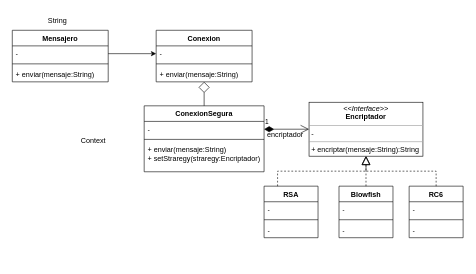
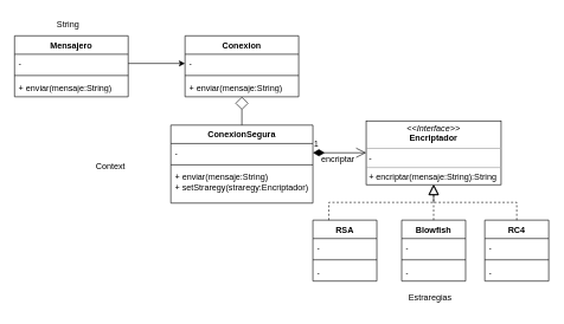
  <mxCell id="0" />
  <mxCell id="1" parent="0" />
  <mxCell id="2" value="Mensajero" style="swimlane;fontStyle=1;align=center;verticalAlign=top;childLayout=stackLayout;horizontal=1;startSize=26;horizontalStack=0;resizeParent=1;resizeParentMax=0;resizeLast=0;collapsible=1;marginBottom=0;whiteSpace=wrap;html=1;" vertex="1" parent="1"><mxGeometry x="20" y="50" width="160" height="86" as="geometry" /></mxCell>
  <mxCell id="3" value="-" style="text;strokeColor=none;fillColor=none;align=left;verticalAlign=top;spacingLeft=4;spacingRight=4;overflow=hidden;rotatable=0;points=[[0,0.5],[1,0.5]];portConstraint=eastwest;whiteSpace=wrap;html=1;" vertex="1" parent="2"><mxGeometry y="26" width="160" height="26" as="geometry" /></mxCell>
  <mxCell id="4" value="" style="line;strokeWidth=1;fillColor=none;align=left;verticalAlign=middle;spacingTop=-1;spacingLeft=3;spacingRight=3;rotatable=0;labelPosition=right;points=[];portConstraint=eastwest;strokeColor=inherit;" vertex="1" parent="2"><mxGeometry y="52" width="160" height="8" as="geometry" /></mxCell>
  <mxCell id="5" value="+ enviar(mensaje:String)" style="text;strokeColor=none;fillColor=none;align=left;verticalAlign=top;spacingLeft=4;spacingRight=4;overflow=hidden;rotatable=0;points=[[0,0.5],[1,0.5]];portConstraint=eastwest;whiteSpace=wrap;html=1;" vertex="1" parent="2"><mxGeometry y="60" width="160" height="26" as="geometry" /></mxCell>
  <mxCell id="6" value="Conexion" style="swimlane;fontStyle=1;align=center;verticalAlign=top;childLayout=stackLayout;horizontal=1;startSize=26;horizontalStack=0;resizeParent=1;resizeParentMax=0;resizeLast=0;collapsible=1;marginBottom=0;whiteSpace=wrap;html=1;" vertex="1" parent="1"><mxGeometry x="260" y="50" width="160" height="86" as="geometry" /></mxCell>
  <mxCell id="7" value="-" style="text;strokeColor=none;fillColor=none;align=left;verticalAlign=top;spacingLeft=4;spacingRight=4;overflow=hidden;rotatable=0;points=[[0,0.5],[1,0.5]];portConstraint=eastwest;whiteSpace=wrap;html=1;" vertex="1" parent="6"><mxGeometry y="26" width="160" height="26" as="geometry" /></mxCell>
  <mxCell id="8" value="" style="line;strokeWidth=1;fillColor=none;align=left;verticalAlign=middle;spacingTop=-1;spacingLeft=3;spacingRight=3;rotatable=0;labelPosition=right;points=[];portConstraint=eastwest;strokeColor=inherit;" vertex="1" parent="6"><mxGeometry y="52" width="160" height="8" as="geometry" /></mxCell>
  <mxCell id="9" value="+ enviar(mensaje:String)" style="text;strokeColor=none;fillColor=none;align=left;verticalAlign=top;spacingLeft=4;spacingRight=4;overflow=hidden;rotatable=0;points=[[0,0.5],[1,0.5]];portConstraint=eastwest;whiteSpace=wrap;html=1;" vertex="1" parent="6"><mxGeometry y="60" width="160" height="26" as="geometry" /></mxCell>
  <mxCell id="10" value="ConexionSegura" style="swimlane;fontStyle=1;align=center;verticalAlign=top;childLayout=stackLayout;horizontal=1;startSize=26;horizontalStack=0;resizeParent=1;resizeParentMax=0;resizeLast=0;collapsible=1;marginBottom=0;whiteSpace=wrap;html=1;" vertex="1" parent="1"><mxGeometry x="240" y="176" width="200" height="110" as="geometry" /></mxCell>
  <mxCell id="11" value="-" style="text;strokeColor=none;fillColor=none;align=left;verticalAlign=top;spacingLeft=4;spacingRight=4;overflow=hidden;rotatable=0;points=[[0,0.5],[1,0.5]];portConstraint=eastwest;whiteSpace=wrap;html=1;" vertex="1" parent="10"><mxGeometry y="26" width="200" height="26" as="geometry" /></mxCell>
  <mxCell id="12" value="" style="line;strokeWidth=1;fillColor=none;align=left;verticalAlign=middle;spacingTop=-1;spacingLeft=3;spacingRight=3;rotatable=0;labelPosition=right;points=[];portConstraint=eastwest;strokeColor=inherit;" vertex="1" parent="10"><mxGeometry y="52" width="200" height="8" as="geometry" /></mxCell>
  <mxCell id="13" value="+ enviar(mensaje:String)&lt;br&gt;+ setStraregy(straregy:Encriptador)" style="text;strokeColor=none;fillColor=none;align=left;verticalAlign=top;spacingLeft=4;spacingRight=4;overflow=hidden;rotatable=0;points=[[0,0.5],[1,0.5]];portConstraint=eastwest;whiteSpace=wrap;html=1;" vertex="1" parent="10"><mxGeometry y="60" width="200" height="50" as="geometry" /></mxCell>
  <mxCell id="14" value="&lt;p style=&quot;margin:0px;margin-top:4px;text-align:center;&quot;&gt;&lt;i&gt;&amp;lt;&amp;lt;Interface&amp;gt;&amp;gt;&lt;/i&gt;&lt;br&gt;&lt;b&gt;Encriptador&lt;/b&gt;&lt;/p&gt;&lt;hr size=&quot;1&quot;&gt;&lt;p style=&quot;margin:0px;margin-left:4px;&quot;&gt;-&lt;/p&gt;&lt;hr size=&quot;1&quot;&gt;&lt;p style=&quot;margin:0px;margin-left:4px;&quot;&gt;+ encriptar(mensaje:String):String&lt;/p&gt;" style="verticalAlign=top;align=left;overflow=fill;fontSize=12;fontFamily=Helvetica;html=1;whiteSpace=wrap;" vertex="1" parent="1"><mxGeometry x="515" y="170" width="190" height="90" as="geometry" /></mxCell>
  <mxCell id="15" value="1" style="endArrow=open;html=1;endSize=12;startArrow=diamondThin;startSize=14;startFill=1;edgeStyle=orthogonalEdgeStyle;align=left;verticalAlign=bottom;rounded=0;exitX=1;exitY=0.5;exitDx=0;exitDy=0;entryX=0;entryY=0.5;entryDx=0;entryDy=0;" edge="1" parent="1" source="11" target="14"><mxGeometry x="-1" y="3" relative="1" as="geometry"><mxPoint x="445" y="340" as="sourcePoint" /><mxPoint x="605" y="340" as="targetPoint" /></mxGeometry></mxCell>
  <mxCell id="16" value="RSA" style="swimlane;fontStyle=1;align=center;verticalAlign=top;childLayout=stackLayout;horizontal=1;startSize=26;horizontalStack=0;resizeParent=1;resizeParentMax=0;resizeLast=0;collapsible=1;marginBottom=0;whiteSpace=wrap;html=1;" vertex="1" parent="1"><mxGeometry x="440" y="310" width="90" height="86" as="geometry" /></mxCell>
  <mxCell id="17" value="-" style="text;strokeColor=none;fillColor=none;align=left;verticalAlign=top;spacingLeft=4;spacingRight=4;overflow=hidden;rotatable=0;points=[[0,0.5],[1,0.5]];portConstraint=eastwest;whiteSpace=wrap;html=1;" vertex="1" parent="16"><mxGeometry y="26" width="90" height="26" as="geometry" /></mxCell>
  <mxCell id="18" value="" style="line;strokeWidth=1;fillColor=none;align=left;verticalAlign=middle;spacingTop=-1;spacingLeft=3;spacingRight=3;rotatable=0;labelPosition=right;points=[];portConstraint=eastwest;strokeColor=inherit;" vertex="1" parent="16"><mxGeometry y="52" width="90" height="8" as="geometry" /></mxCell>
  <mxCell id="19" value="-" style="text;strokeColor=none;fillColor=none;align=left;verticalAlign=top;spacingLeft=4;spacingRight=4;overflow=hidden;rotatable=0;points=[[0,0.5],[1,0.5]];portConstraint=eastwest;whiteSpace=wrap;html=1;" vertex="1" parent="16"><mxGeometry y="60" width="90" height="26" as="geometry" /></mxCell>
  <mxCell id="20" value="Blowfish" style="swimlane;fontStyle=1;align=center;verticalAlign=top;childLayout=stackLayout;horizontal=1;startSize=26;horizontalStack=0;resizeParent=1;resizeParentMax=0;resizeLast=0;collapsible=1;marginBottom=0;whiteSpace=wrap;html=1;" vertex="1" parent="1"><mxGeometry x="565" y="310" width="90" height="86" as="geometry" /></mxCell>
  <mxCell id="21" value="-" style="text;strokeColor=none;fillColor=none;align=left;verticalAlign=top;spacingLeft=4;spacingRight=4;overflow=hidden;rotatable=0;points=[[0,0.5],[1,0.5]];portConstraint=eastwest;whiteSpace=wrap;html=1;" vertex="1" parent="20"><mxGeometry y="26" width="90" height="26" as="geometry" /></mxCell>
  <mxCell id="22" value="" style="line;strokeWidth=1;fillColor=none;align=left;verticalAlign=middle;spacingTop=-1;spacingLeft=3;spacingRight=3;rotatable=0;labelPosition=right;points=[];portConstraint=eastwest;strokeColor=inherit;" vertex="1" parent="20"><mxGeometry y="52" width="90" height="8" as="geometry" /></mxCell>
  <mxCell id="23" value="-" style="text;strokeColor=none;fillColor=none;align=left;verticalAlign=top;spacingLeft=4;spacingRight=4;overflow=hidden;rotatable=0;points=[[0,0.5],[1,0.5]];portConstraint=eastwest;whiteSpace=wrap;html=1;" vertex="1" parent="20"><mxGeometry y="60" width="90" height="26" as="geometry" /></mxCell>
- <mxCell id="24" value="RC6" style="swimlane;fontStyle=1;align=center;verticalAlign=top;childLayout=stackLayout;horizontal=1;startSize=26;horizontalStack=0;resizeParent=1;resizeParentMax=0;resizeLast=0;collapsible=1;marginBottom=0;whiteSpace=wrap;html=1;" vertex="1" parent="1"><mxGeometry x="682" y="310" width="90" height="86" as="geometry" /></mxCell>
+ <mxCell id="24" value="RC4" style="swimlane;fontStyle=1;align=center;verticalAlign=top;childLayout=stackLayout;horizontal=1;startSize=26;horizontalStack=0;resizeParent=1;resizeParentMax=0;resizeLast=0;collapsible=1;marginBottom=0;whiteSpace=wrap;html=1;" vertex="1" parent="1"><mxGeometry x="682" y="310" width="90" height="86" as="geometry" /></mxCell>
  <mxCell id="25" value="-" style="text;strokeColor=none;fillColor=none;align=left;verticalAlign=top;spacingLeft=4;spacingRight=4;overflow=hidden;rotatable=0;points=[[0,0.5],[1,0.5]];portConstraint=eastwest;whiteSpace=wrap;html=1;" vertex="1" parent="24"><mxGeometry y="26" width="90" height="26" as="geometry" /></mxCell>
  <mxCell id="26" value="" style="line;strokeWidth=1;fillColor=none;align=left;verticalAlign=middle;spacingTop=-1;spacingLeft=3;spacingRight=3;rotatable=0;labelPosition=right;points=[];portConstraint=eastwest;strokeColor=inherit;" vertex="1" parent="24"><mxGeometry y="52" width="90" height="8" as="geometry" /></mxCell>
  <mxCell id="27" value="-" style="text;strokeColor=none;fillColor=none;align=left;verticalAlign=top;spacingLeft=4;spacingRight=4;overflow=hidden;rotatable=0;points=[[0,0.5],[1,0.5]];portConstraint=eastwest;whiteSpace=wrap;html=1;" vertex="1" parent="24"><mxGeometry y="60" width="90" height="26" as="geometry" /></mxCell>
  <mxCell id="28" value="" style="endArrow=block;dashed=1;endFill=0;endSize=12;html=1;rounded=0;exitX=0.25;exitY=0;exitDx=0;exitDy=0;entryX=0.5;entryY=1;entryDx=0;entryDy=0;edgeStyle=orthogonalEdgeStyle;" edge="1" parent="1" source="16" target="14"><mxGeometry width="160" relative="1" as="geometry"><mxPoint x="535" y="320" as="sourcePoint" /><mxPoint x="695" y="320" as="targetPoint" /></mxGeometry></mxCell>
  <mxCell id="29" value="" style="endArrow=block;dashed=1;endFill=0;endSize=12;html=1;rounded=0;exitX=0.5;exitY=0;exitDx=0;exitDy=0;entryX=0.5;entryY=1;entryDx=0;entryDy=0;edgeStyle=orthogonalEdgeStyle;" edge="1" parent="1" source="20" target="14"><mxGeometry width="160" relative="1" as="geometry"><mxPoint x="473" y="320" as="sourcePoint" /><mxPoint x="620" y="270" as="targetPoint" /></mxGeometry></mxCell>
  <mxCell id="30" value="" style="endArrow=block;dashed=1;endFill=0;endSize=12;html=1;rounded=0;exitX=0.5;exitY=0;exitDx=0;exitDy=0;entryX=0.5;entryY=1;entryDx=0;entryDy=0;edgeStyle=orthogonalEdgeStyle;" edge="1" parent="1" source="24" target="14"><mxGeometry width="160" relative="1" as="geometry"><mxPoint x="473" y="320" as="sourcePoint" /><mxPoint x="620" y="270" as="targetPoint" /></mxGeometry></mxCell>
  <mxCell id="31" value="" style="endArrow=classic;html=1;rounded=0;exitX=1;exitY=0.5;exitDx=0;exitDy=0;entryX=0;entryY=0.5;entryDx=0;entryDy=0;" edge="1" parent="1" source="3" target="7"><mxGeometry width="50" height="50" relative="1" as="geometry"><mxPoint x="200" y="120" as="sourcePoint" /><mxPoint x="310" y="170" as="targetPoint" /></mxGeometry></mxCell>
  <mxCell id="32" value="" style="endArrow=diamond;endSize=16;endFill=0;html=1;rounded=0;exitX=0.5;exitY=0;exitDx=0;exitDy=0;entryX=0.5;entryY=1;entryDx=0;entryDy=0;" edge="1" parent="1" source="10" target="6"><mxGeometry width="160" relative="1" as="geometry"><mxPoint x="265" y="190" as="sourcePoint" /><mxPoint x="345" y="140" as="targetPoint" /></mxGeometry></mxCell>
- <mxCell id="33" value="encriptador" style="text;html=1;align=center;verticalAlign=middle;resizable=0;points=[];autosize=1;strokeColor=none;fillColor=none;" vertex="1" parent="1"><mxGeometry x="435" y="210" width="80" height="30" as="geometry" /></mxCell>
+ <mxCell id="33" value="encriptar" style="text;html=1;align=center;verticalAlign=middle;resizable=0;points=[];autosize=1;strokeColor=none;fillColor=none;" vertex="1" parent="1"><mxGeometry x="435" y="210" width="80" height="30" as="geometry" /></mxCell>
+ <mxCell id="34" value="Estraregias" style="text;html=1;align=center;verticalAlign=middle;resizable=0;points=[];autosize=1;strokeColor=none;fillColor=none;" vertex="1" parent="1"><mxGeometry x="565" y="405" width="80" height="30" as="geometry" /></mxCell>
  <mxCell id="35" value="Context" style="text;html=1;align=center;verticalAlign=middle;resizable=0;points=[];autosize=1;strokeColor=none;fillColor=none;" vertex="1" parent="1"><mxGeometry x="125" y="220" width="60" height="30" as="geometry" /></mxCell>
  <mxCell id="36" value="String" style="text;html=1;align=center;verticalAlign=middle;resizable=0;points=[];autosize=1;strokeColor=none;fillColor=none;" vertex="1" parent="1"><mxGeometry x="65" y="20" width="60" height="30" as="geometry" /></mxCell>
